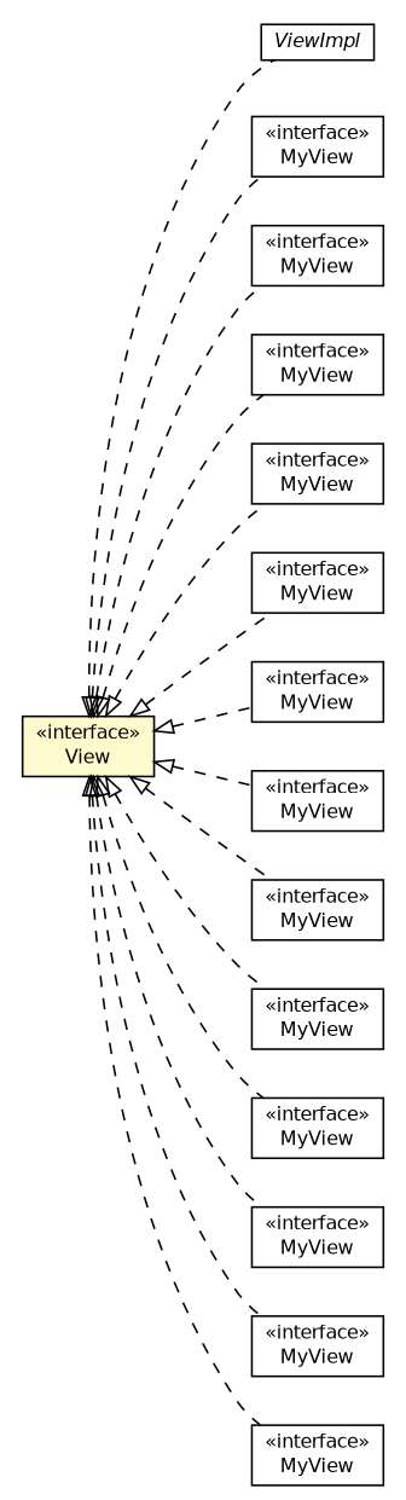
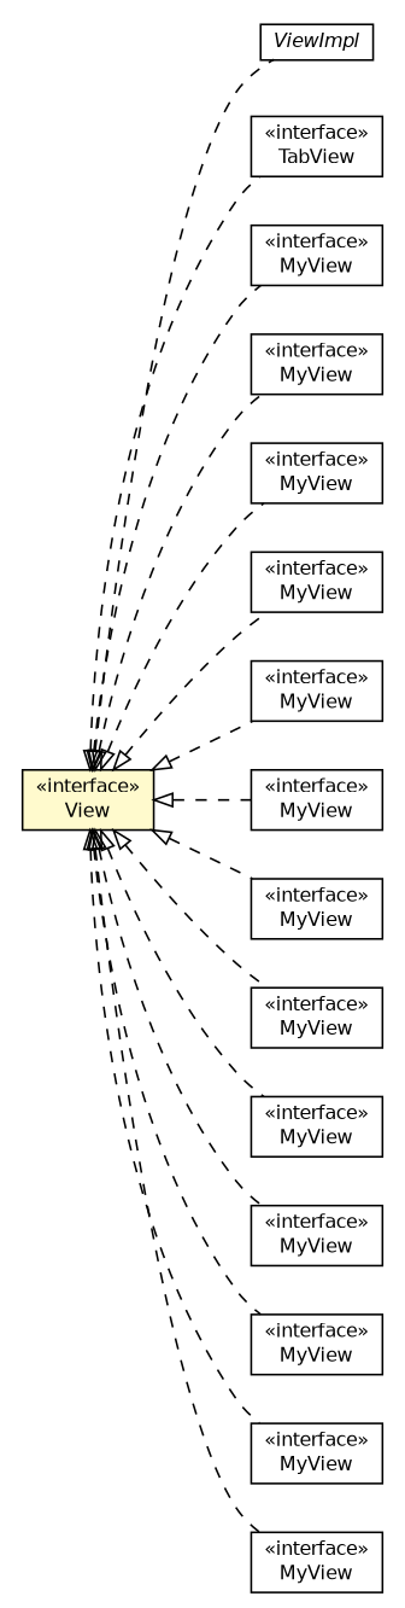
  digraph {
    nodesep=0.25
    rankdir=LR
    ranksep=0.5
    node [fontcolor=black fontname=Helvetica fontsize=10.0 shape=plaintext]
    edge [arrowtail=empty dir=back fontname=Helvetica fontsize=10 headport=p labelfontname=Helvetica labelfontsize=10 style=dashed tailport=p]
    n1 [label=<<table title="com.gwtplatform.mvp.client.ViewImpl" border="0" cellborder="1" cellspacing="0" cellpadding="2" port="p" href="./ViewImpl.html"> 		<tr><td><table border="0" cellspacing="0" cellpadding="1"> <tr><td align="center" balign="center"><font face="Helvetica-Oblique"> ViewImpl </font></td></tr> 		</table></td></tr> 		</table>>]
    n2 [label=<<table title="com.gwtplatform.mvp.client.View" border="0" cellborder="1" cellspacing="0" cellpadding="2" port="p" bgcolor="lemonChiffon" href="./View.html"> 		<tr><td><table border="0" cellspacing="0" cellpadding="1"> <tr><td align="center" balign="center"> &#171;interface&#187; </td></tr> <tr><td align="center" balign="center"> View </td></tr> 		</table></td></tr> 		</table>>]
+   n3 [label=<<table title="com.gwtplatform.mvp.client.TabView" border="0" cellborder="1" cellspacing="0" cellpadding="2" port="p" href="./TabView.html"> 		<tr><td><table border="0" cellspacing="0" cellpadding="1"> <tr><td align="center" balign="center"> &#171;interface&#187; </td></tr> <tr><td align="center" balign="center"> TabView </td></tr> 		</table></td></tr> 		</table>>]
    n4 [label=<<table title="com.gwtplatform.carstore.client.application.ApplicationPresenter.MyView" border="0" cellborder="1" cellspacing="0" cellpadding="2" port="p" href="../../carstore/client/application/ApplicationPresenter.MyView.html"> 		<tr><td><table border="0" cellspacing="0" cellpadding="1"> <tr><td align="center" balign="center"> &#171;interface&#187; </td></tr> <tr><td align="center" balign="center"> MyView </td></tr> 		</table></td></tr> 		</table>>]
    n5 [label=<<table title="com.gwtplatform.carstore.client.application.cars.car.RootCarPresenter.MyView" border="0" cellborder="1" cellspacing="0" cellpadding="2" port="p" href="../../carstore/client/application/cars/car/RootCarPresenter.MyView.html"> 		<tr><td><table border="0" cellspacing="0" cellpadding="1"> <tr><td align="center" balign="center"> &#171;interface&#187; </td></tr> <tr><td align="center" balign="center"> MyView </td></tr> 		</table></td></tr> 		</table>>]
    n6 [label=<<table title="com.gwtplatform.carstore.client.application.cars.car.CarPresenter.MyView" border="0" cellborder="1" cellspacing="0" cellpadding="2" port="p" href="../../carstore/client/application/cars/car/CarPresenter.MyView.html"> 		<tr><td><table border="0" cellspacing="0" cellpadding="1"> <tr><td align="center" balign="center"> &#171;interface&#187; </td></tr> <tr><td align="center" balign="center"> MyView </td></tr> 		</table></td></tr> 		</table>>]
    n7 [label=<<table title="com.gwtplatform.carstore.client.application.cars.car.navigation.NavigationTabPresenter.MyView" border="0" cellborder="1" cellspacing="0" cellpadding="2" port="p" href="../../carstore/client/application/cars/car/navigation/NavigationTabPresenter.MyView.html"> 		<tr><td><table border="0" cellspacing="0" cellpadding="1"> <tr><td align="center" balign="center"> &#171;interface&#187; </td></tr> <tr><td align="center" balign="center"> MyView </td></tr> 		</table></td></tr> 		</table>>]
    n8 [label=<<table title="com.gwtplatform.carstore.client.application.cars.CarsPresenter.MyView" border="0" cellborder="1" cellspacing="0" cellpadding="2" port="p" href="../../carstore/client/application/cars/CarsPresenter.MyView.html"> 		<tr><td><table border="0" cellspacing="0" cellpadding="1"> <tr><td align="center" balign="center"> &#171;interface&#187; </td></tr> <tr><td align="center" balign="center"> MyView </td></tr> 		</table></td></tr> 		</table>>]
    n9 [label=<<table title="com.gwtplatform.carstore.client.application.login.LoginPresenter.MyView" border="0" cellborder="1" cellspacing="0" cellpadding="2" port="p" href="../../carstore/client/application/login/LoginPresenter.MyView.html"> 		<tr><td><table border="0" cellspacing="0" cellpadding="1"> <tr><td align="center" balign="center"> &#171;interface&#187; </td></tr> <tr><td align="center" balign="center"> MyView </td></tr> 		</table></td></tr> 		</table>>]
    n10 [label=<<table title="com.gwtplatform.carstore.client.application.manufacturer.ManufacturerPresenter.MyView" border="0" cellborder="1" cellspacing="0" cellpadding="2" port="p" href="../../carstore/client/application/manufacturer/ManufacturerPresenter.MyView.html"> 		<tr><td><table border="0" cellspacing="0" cellpadding="1"> <tr><td align="center" balign="center"> &#171;interface&#187; </td></tr> <tr><td align="center" balign="center"> MyView </td></tr> 		</table></td></tr> 		</table>>]
    n11 [label=<<table title="com.gwtplatform.carstore.client.application.manufacturer.ManufacturerDetailPresenter.MyView" border="0" cellborder="1" cellspacing="0" cellpadding="2" port="p" href="../../carstore/client/application/manufacturer/ManufacturerDetailPresenter.MyView.html"> 		<tr><td><table border="0" cellspacing="0" cellpadding="1"> <tr><td align="center" balign="center"> &#171;interface&#187; </td></tr> <tr><td align="center" balign="center"> MyView </td></tr> 		</table></td></tr> 		</table>>]
    n12 [label=<<table title="com.gwtplatform.carstore.client.application.rating.RatingPresenter.MyView" border="0" cellborder="1" cellspacing="0" cellpadding="2" port="p" href="../../carstore/client/application/rating/RatingPresenter.MyView.html"> 		<tr><td><table border="0" cellspacing="0" cellpadding="1"> <tr><td align="center" balign="center"> &#171;interface&#187; </td></tr> <tr><td align="center" balign="center"> MyView </td></tr> 		</table></td></tr> 		</table>>]
    n13 [label=<<table title="com.gwtplatform.carstore.client.application.rating.RatingDetailPresenter.MyView" border="0" cellborder="1" cellspacing="0" cellpadding="2" port="p" href="../../carstore/client/application/rating/RatingDetailPresenter.MyView.html"> 		<tr><td><table border="0" cellspacing="0" cellpadding="1"> <tr><td align="center" balign="center"> &#171;interface&#187; </td></tr> <tr><td align="center" balign="center"> MyView </td></tr> 		</table></td></tr> 		</table>>]
    n14 [label=<<table title="com.gwtplatform.carstore.client.application.report.ReportPresenter.MyView" border="0" cellborder="1" cellspacing="0" cellpadding="2" port="p" href="../../carstore/client/application/report/ReportPresenter.MyView.html"> 		<tr><td><table border="0" cellspacing="0" cellpadding="1"> <tr><td align="center" balign="center"> &#171;interface&#187; </td></tr> <tr><td align="center" balign="center"> MyView </td></tr> 		</table></td></tr> 		</table>>]
    n15 [label=<<table title="com.gwtplatform.carstore.client.application.widget.header.HeaderPresenter.MyView" border="0" cellborder="1" cellspacing="0" cellpadding="2" port="p" href="../../carstore/client/application/widget/header/HeaderPresenter.MyView.html"> 		<tr><td><table border="0" cellspacing="0" cellpadding="1"> <tr><td align="center" balign="center"> &#171;interface&#187; </td></tr> <tr><td align="center" balign="center"> MyView </td></tr> 		</table></td></tr> 		</table>>]
    n16 [label=<<table title="com.gwtplatform.carstore.client.application.widget.message.MessagesPresenter.MyView" border="0" cellborder="1" cellspacing="0" cellpadding="2" port="p" href="../../carstore/client/application/widget/message/MessagesPresenter.MyView.html"> 		<tr><td><table border="0" cellspacing="0" cellpadding="1"> <tr><td align="center" balign="center"> &#171;interface&#187; </td></tr> <tr><td align="center" balign="center"> MyView </td></tr> 		</table></td></tr> 		</table>>]
    n2 -> n1
+   n2 -> n3
    n2 -> n4
    n2 -> n5
    n2 -> n6
    n2 -> n7
    n2 -> n8
    n2 -> n9
    n2 -> n10
    n2 -> n11
    n2 -> n12
    n2 -> n13
    n2 -> n14
    n2 -> n15
    n2 -> n16
  }
